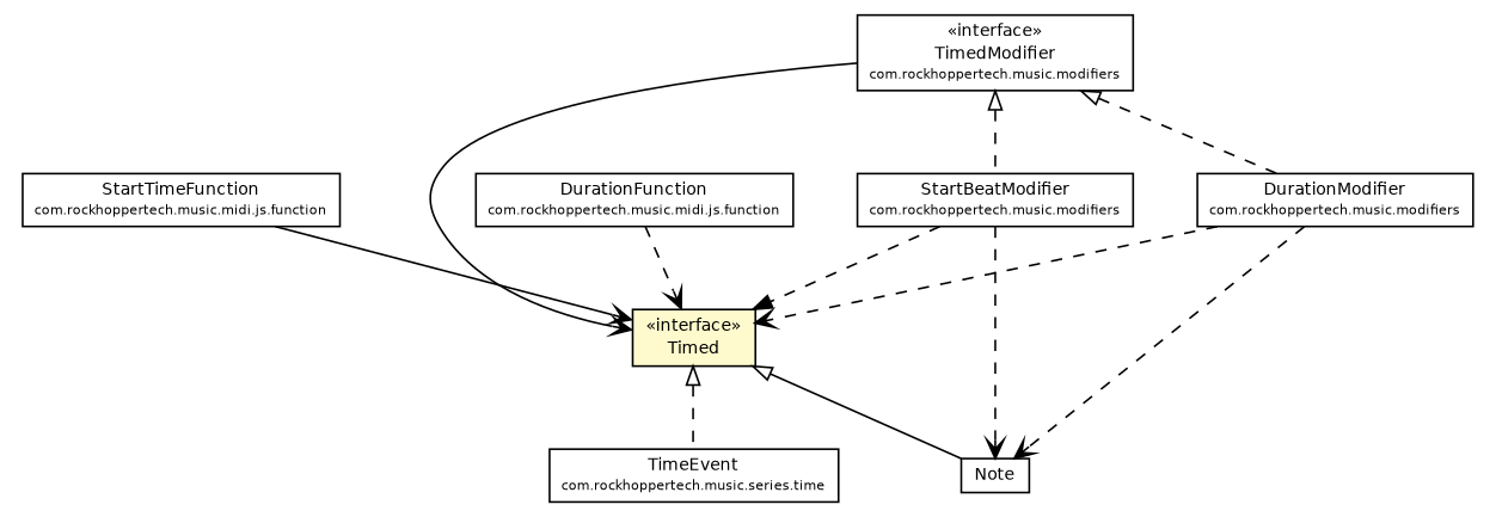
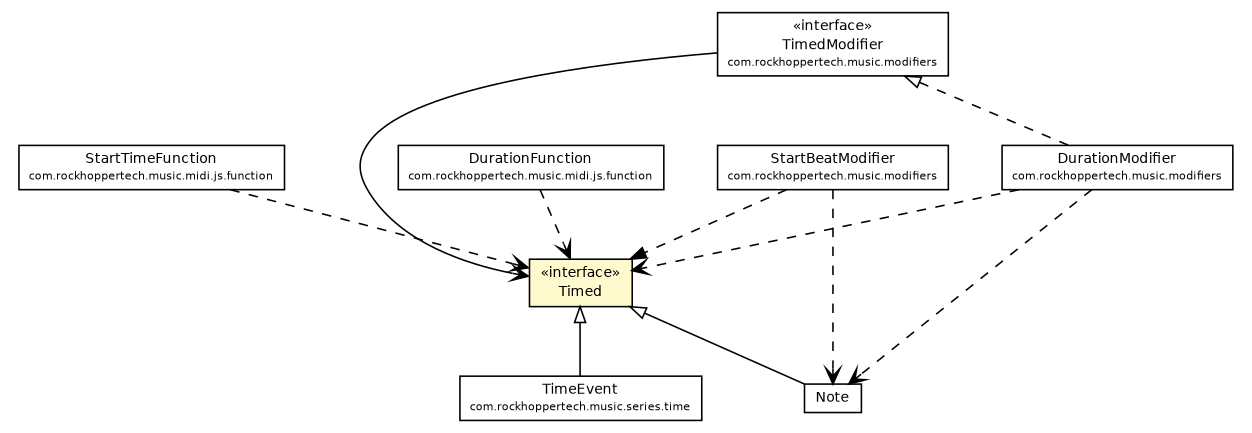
  digraph {
    nodesep=0.25
    ranksep=0.5
    node [fontcolor=black fontname=Helvetica fontsize=9.0 shape=plaintext]
    edge [fontname=Helvetica fontsize=10.0 headport=p labelfontname=Helvetica labelfontsize=10 style=dashed tailport=p arrowhead=open color=black fontcolor=black]
    n1 [label=<<table title="com.rockhoppertech.music.Timed" border="0" cellborder="1" cellspacing="0" cellpadding="2" port="p" bgcolor="lemonChiffon" href="./Timed.html"> 		<tr><td><table border="0" cellspacing="0" cellpadding="1"> <tr><td align="center" balign="center"> &#171;interface&#187; </td></tr> <tr><td align="center" balign="center"> Timed </td></tr> 		</table></td></tr> 		</table>>]
    n2 [label=<<table title="com.rockhoppertech.music.Note" border="0" cellborder="1" cellspacing="0" cellpadding="2" port="p" href="./Note.html"> 		<tr><td><table border="0" cellspacing="0" cellpadding="1"> <tr><td align="center" balign="center"> Note </td></tr> 		</table></td></tr> 		</table>>]
    n3 [label=<<table title="com.rockhoppertech.music.series.time.TimeEvent" border="0" cellborder="1" cellspacing="0" cellpadding="2" port="p" href="./series/time/TimeEvent.html"> 		<tr><td><table border="0" cellspacing="0" cellpadding="1"> <tr><td align="center" balign="center"> TimeEvent </td></tr> <tr><td align="center" balign="center"><font point-size="7.0"> com.rockhoppertech.music.series.time </font></td></tr> 		</table></td></tr> 		</table>>]
    n4 [label=<<table title="com.rockhoppertech.music.midi.js.function.StartTimeFunction" border="0" cellborder="1" cellspacing="0" cellpadding="2" port="p" href="./midi/js/function/StartTimeFunction.html"> 		<tr><td><table border="0" cellspacing="0" cellpadding="1"> <tr><td align="center" balign="center"> StartTimeFunction </td></tr> <tr><td align="center" balign="center"><font point-size="7.0"> com.rockhoppertech.music.midi.js.function </font></td></tr> 		</table></td></tr> 		</table>>]
    n5 [label=<<table title="com.rockhoppertech.music.midi.js.function.DurationFunction" border="0" cellborder="1" cellspacing="0" cellpadding="2" port="p" href="./midi/js/function/DurationFunction.html"> 		<tr><td><table border="0" cellspacing="0" cellpadding="1"> <tr><td align="center" balign="center"> DurationFunction </td></tr> <tr><td align="center" balign="center"><font point-size="7.0"> com.rockhoppertech.music.midi.js.function </font></td></tr> 		</table></td></tr> 		</table>>]
    n6 [label=<<table title="com.rockhoppertech.music.modifiers.TimedModifier" border="0" cellborder="1" cellspacing="0" cellpadding="2" port="p" href="./modifiers/TimedModifier.html"> 		<tr><td><table border="0" cellspacing="0" cellpadding="1"> <tr><td align="center" balign="center"> &#171;interface&#187; </td></tr> <tr><td align="center" balign="center"> TimedModifier </td></tr> <tr><td align="center" balign="center"><font point-size="7.0"> com.rockhoppertech.music.modifiers </font></td></tr> 		</table></td></tr> 		</table>>]
    n7 [label=<<table title="com.rockhoppertech.music.modifiers.StartBeatModifier" border="0" cellborder="1" cellspacing="0" cellpadding="2" port="p" href="./modifiers/StartBeatModifier.html"> 		<tr><td><table border="0" cellspacing="0" cellpadding="1"> <tr><td align="center" balign="center"> StartBeatModifier </td></tr> <tr><td align="center" balign="center"><font point-size="7.0"> com.rockhoppertech.music.modifiers </font></td></tr> 		</table></td></tr> 		</table>>]
    n8 [label=<<table title="com.rockhoppertech.music.modifiers.DurationModifier" border="0" cellborder="1" cellspacing="0" cellpadding="2" port="p" href="./modifiers/DurationModifier.html"> 		<tr><td><table border="0" cellspacing="0" cellpadding="1"> <tr><td align="center" balign="center"> DurationModifier </td></tr> <tr><td align="center" balign="center"><font point-size="7.0"> com.rockhoppertech.music.modifiers </font></td></tr> 		</table></td></tr> 		</table>>]
    n1 -> n2 [arrowtail=empty dir=back fontsize=10 style=solid arrowhead="" color="" fontcolor=""]
-   n1 -> n3 [arrowtail=empty dir=back fontsize=10 arrowhead="" color="" fontcolor=""]
-   n4 -> n1 [style=solid]
+   n1 -> n3 [arrowtail=empty dir=back fontsize=10 style=solid arrowhead="" color="" fontcolor=""]
+   n4 -> n1
    n5 -> n1
    n6 -> n1 [style=solid]
-   n6 -> n7 [arrowtail=empty dir=back fontsize=10 arrowhead="" color="" fontcolor=""]
    n6 -> n8 [arrowtail=empty dir=back fontsize=10 arrowhead="" color="" fontcolor=""]
    n7 -> n1 [arrowhead=normal]
    n7 -> n2
    n8 -> n1
    n8 -> n2
  }
